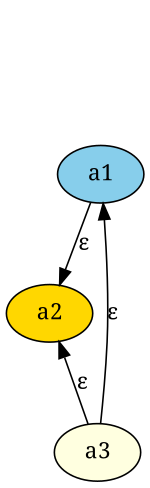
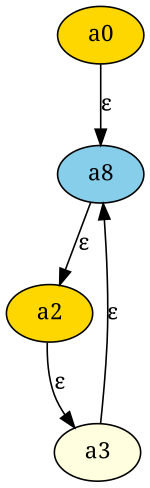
  digraph {
    fontname="Noto Serif"
    node [fillcolor=gold fontname="Noto Serif" style=filled]
    edge [fontname="Noto Serif"]
-   n1 [fillcolor=skyblue label=a1]
+   n1 [fillcolor=skyblue label=a8]
    n2 [label=a2]
    n3 [fillcolor=lightyellow label=a3]
+   n4 [label=a0]
    n1 -> n2 [label="ε"]
-   n3 -> n2 [label="ε"]
+   n2 -> n3 [label="ε"]
    n3 -> n1 [label="ε"]
+   n4 -> n1 [label="ε"]
  }
